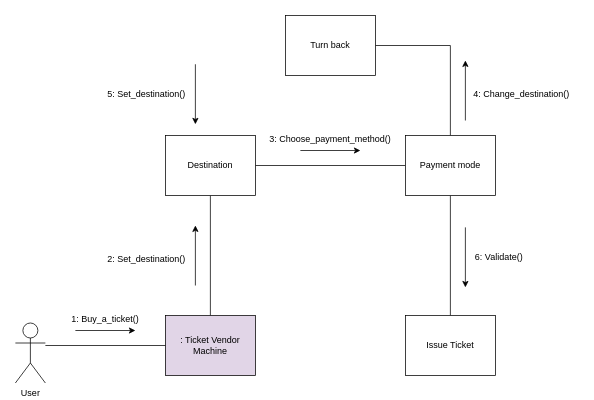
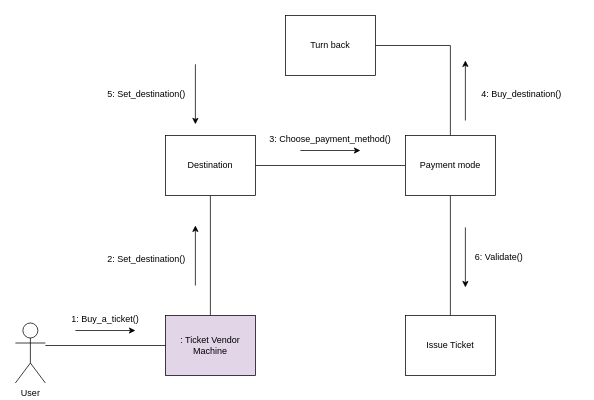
  <mxCell id="0" />
  <mxCell id="1" parent="0" />
  <mxCell id="2" style="edgeStyle=orthogonalEdgeStyle;rounded=0;orthogonalLoop=1;jettySize=auto;html=1;exitX=1;exitY=0.333;exitDx=0;exitDy=0;exitPerimeter=0;" edge="1" parent="1" source="3"><mxGeometry relative="1" as="geometry"><mxPoint x="60" y="457" as="targetPoint" /></mxGeometry></mxCell>
  <mxCell id="3" value="User" style="shape=umlActor;verticalLabelPosition=bottom;verticalAlign=top;html=1;" vertex="1" parent="1"><mxGeometry x="20" y="430" width="40" height="80" as="geometry" /></mxCell>
  <mxCell id="4" value="" style="edgeStyle=orthogonalEdgeStyle;rounded=0;orthogonalLoop=1;jettySize=auto;html=1;endArrow=none;endFill=0;" edge="1" parent="1" source="5" target="7"><mxGeometry relative="1" as="geometry" /></mxCell>
  <mxCell id="5" value=": Ticket Vendor Machine" style="html=1;whiteSpace=wrap;fillColor=#e1d5e7;" vertex="1" parent="1"><mxGeometry x="220" y="420" width="120" height="80" as="geometry" /></mxCell>
  <mxCell id="6" value="" style="edgeStyle=orthogonalEdgeStyle;rounded=0;orthogonalLoop=1;jettySize=auto;html=1;endArrow=none;endFill=0;" edge="1" parent="1" source="7" target="10"><mxGeometry relative="1" as="geometry" /></mxCell>
  <mxCell id="7" value="Destination" style="html=1;whiteSpace=wrap;" vertex="1" parent="1"><mxGeometry x="220" y="180" width="120" height="80" as="geometry" /></mxCell>
  <mxCell id="8" value="" style="edgeStyle=orthogonalEdgeStyle;rounded=0;orthogonalLoop=1;jettySize=auto;html=1;endArrow=none;endFill=0;" edge="1" parent="1" source="10" target="11"><mxGeometry relative="1" as="geometry" /></mxCell>
  <mxCell id="9" value="" style="edgeStyle=orthogonalEdgeStyle;rounded=0;orthogonalLoop=1;jettySize=auto;html=1;endArrow=none;endFill=0;" edge="1" parent="1" source="10" target="21"><mxGeometry relative="1" as="geometry"><Array as="points"><mxPoint x="600" y="60" /></Array></mxGeometry></mxCell>
  <mxCell id="10" value="Payment mode" style="html=1;whiteSpace=wrap;" vertex="1" parent="1"><mxGeometry x="540" y="180" width="120" height="80" as="geometry" /></mxCell>
  <mxCell id="11" value="Issue Ticket" style="html=1;whiteSpace=wrap;" vertex="1" parent="1"><mxGeometry x="540" y="420" width="120" height="80" as="geometry" /></mxCell>
  <mxCell id="12" value="" style="endArrow=none;html=1;rounded=0;entryX=0;entryY=0.5;entryDx=0;entryDy=0;" edge="1" parent="1" target="5"><mxGeometry width="50" height="50" relative="1" as="geometry"><mxPoint x="60" y="460" as="sourcePoint" /><mxPoint x="300" y="340" as="targetPoint" /></mxGeometry></mxCell>
  <mxCell id="13" value="" style="endArrow=classic;html=1;rounded=0;" edge="1" parent="1"><mxGeometry width="50" height="50" relative="1" as="geometry"><mxPoint x="100" y="440" as="sourcePoint" /><mxPoint x="180" y="440" as="targetPoint" /><Array as="points" /></mxGeometry></mxCell>
  <mxCell id="14" value="1: Buy_a_ticket()" style="text;html=1;strokeColor=none;fillColor=none;align=center;verticalAlign=middle;whiteSpace=wrap;rounded=0;" vertex="1" parent="1"><mxGeometry x="90" y="410" width="100" height="30" as="geometry" /></mxCell>
  <mxCell id="15" value="" style="endArrow=classic;html=1;rounded=0;" edge="1" parent="1"><mxGeometry width="50" height="50" relative="1" as="geometry"><mxPoint x="260" y="380" as="sourcePoint" /><mxPoint x="260" y="300" as="targetPoint" /></mxGeometry></mxCell>
  <mxCell id="16" value="2: Set_destination()" style="text;html=1;strokeColor=none;fillColor=none;align=center;verticalAlign=middle;whiteSpace=wrap;rounded=0;" vertex="1" parent="1"><mxGeometry x="140" y="330" width="110" height="30" as="geometry" /></mxCell>
  <mxCell id="17" value="" style="endArrow=classic;html=1;rounded=0;" edge="1" parent="1"><mxGeometry width="50" height="50" relative="1" as="geometry"><mxPoint x="400" y="200" as="sourcePoint" /><mxPoint x="480" y="200" as="targetPoint" /></mxGeometry></mxCell>
  <mxCell id="18" value="3: Choose_payment_method()" style="text;html=1;strokeColor=none;fillColor=none;align=center;verticalAlign=middle;whiteSpace=wrap;rounded=0;" vertex="1" parent="1"><mxGeometry x="355" y="170" width="170" height="30" as="geometry" /></mxCell>
  <mxCell id="19" value="" style="endArrow=classic;html=1;rounded=0;" edge="1" parent="1"><mxGeometry width="50" height="50" relative="1" as="geometry"><mxPoint x="620" y="302.5" as="sourcePoint" /><mxPoint x="620" y="382.5" as="targetPoint" /></mxGeometry></mxCell>
  <mxCell id="20" value="6: Validate()" style="text;html=1;strokeColor=none;fillColor=none;align=center;verticalAlign=middle;whiteSpace=wrap;rounded=0;" vertex="1" parent="1"><mxGeometry x="630" y="330" width="70" height="25" as="geometry" /></mxCell>
  <mxCell id="21" value="Turn back" style="html=1;whiteSpace=wrap;" vertex="1" parent="1"><mxGeometry x="380" y="20" width="120" height="80" as="geometry" /></mxCell>
  <mxCell id="22" value="" style="endArrow=classic;html=1;rounded=0;" edge="1" parent="1"><mxGeometry width="50" height="50" relative="1" as="geometry"><mxPoint x="620" y="160" as="sourcePoint" /><mxPoint x="620" y="80" as="targetPoint" /></mxGeometry></mxCell>
- <mxCell id="23" value="4: Change_destination()" style="text;html=1;strokeColor=none;fillColor=none;align=center;verticalAlign=middle;whiteSpace=wrap;rounded=0;" vertex="1" parent="1"><mxGeometry x="620" y="110" width="150" height="30" as="geometry" /></mxCell>
+ <mxCell id="23" value="4: Buy_destination()" style="text;html=1;strokeColor=none;fillColor=none;align=center;verticalAlign=middle;whiteSpace=wrap;rounded=0;" vertex="1" parent="1"><mxGeometry x="620" y="110" width="150" height="30" as="geometry" /></mxCell>
  <mxCell id="24" value="5: Set_destination()" style="text;html=1;strokeColor=none;fillColor=none;align=center;verticalAlign=middle;whiteSpace=wrap;rounded=0;" vertex="1" parent="1"><mxGeometry x="140" y="110" width="110" height="30" as="geometry" /></mxCell>
  <mxCell id="25" value="" style="endArrow=classic;html=1;rounded=0;" edge="1" parent="1"><mxGeometry width="50" height="50" relative="1" as="geometry"><mxPoint x="260" y="85" as="sourcePoint" /><mxPoint x="260" y="165" as="targetPoint" /></mxGeometry></mxCell>
